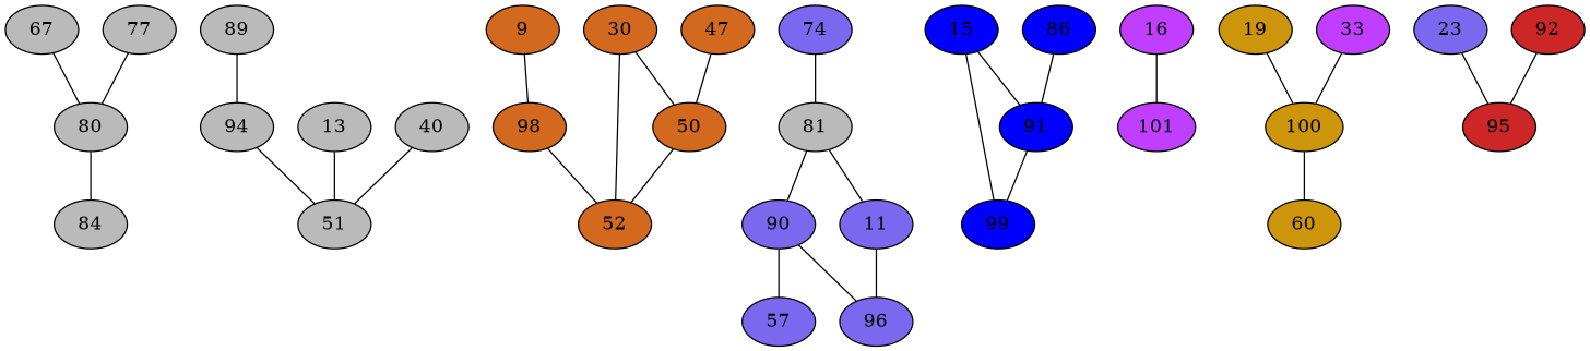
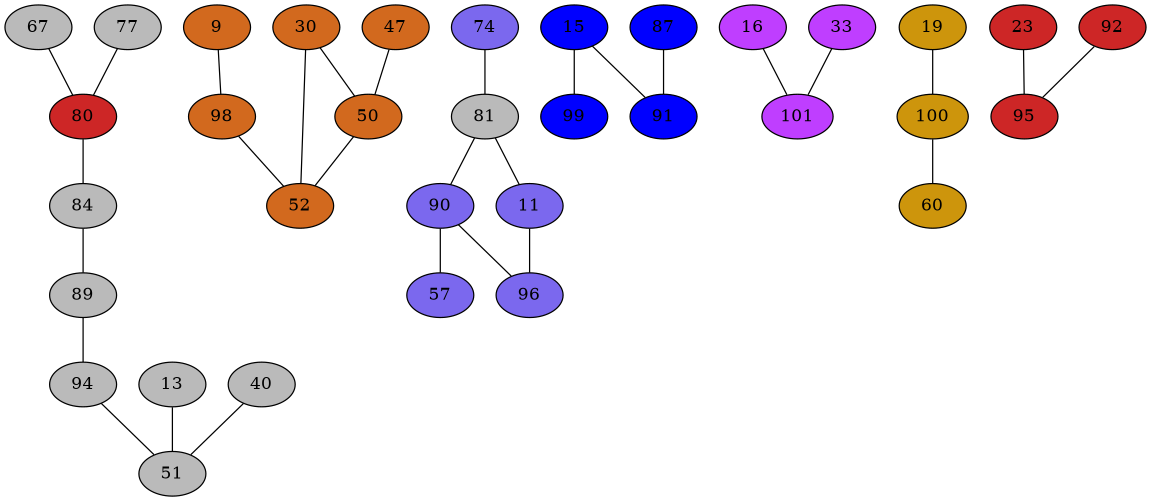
  strict graph {
    node [fillcolor=gray73 style=filled]
    n1 [label=67]
-   n2 [label=80]
+   n2 [fillcolor=firebrick3 label=80]
    n3 [label=84]
    n4 [label=89]
    n5 [label=94]
    n6 [fillcolor=chocolate label=9]
    n7 [fillcolor=chocolate label=98]
    n8 [fillcolor=chocolate label=52]
    n9 [fillcolor=mediumslateblue label=74]
    n10 [label=81]
    n11 [fillcolor=mediumslateblue label=90]
    n12 [fillcolor=mediumslateblue label=11]
    n13 [fillcolor=mediumslateblue label=57]
    n14 [fillcolor=mediumslateblue label=96]
    n15 [label=77]
    n16 [label=13]
    n17 [label=51]
    n18 [fillcolor=blue1 label=15]
    n19 [fillcolor=blue1 label=99]
    n20 [fillcolor=blue1 label=91]
    n21 [fillcolor=darkorchid1 label=16]
    n22 [fillcolor=darkorchid1 label=101]
    n23 [fillcolor=darkgoldenrod3 label=19]
    n24 [fillcolor=darkgoldenrod3 label=100]
    n25 [fillcolor=darkgoldenrod3 label=60]
-   n26 [fillcolor=mediumslateblue label=23]
+   n26 [fillcolor=firebrick3 label=23]
    n27 [fillcolor=firebrick3 label=95]
-   n28 [fillcolor=blue1 label=86]
+   n28 [fillcolor=blue1 label=87]
    n29 [fillcolor=firebrick3 label=92]
    n30 [fillcolor=chocolate label=30]
    n31 [fillcolor=chocolate label=50]
    n32 [fillcolor=darkorchid1 label=33]
    n33 [label=40]
    n34 [fillcolor=chocolate label=47]
    n1 -- n2
    n2 -- n3
+   n3 -- n4
    n4 -- n5
    n5 -- n17
    n6 -- n7
    n7 -- n8
    n9 -- n10
    n10 -- n11
    n10 -- n12
    n11 -- n13
    n11 -- n14
    n12 -- n14
    n15 -- n2
    n16 -- n17
    n18 -- n19
    n18 -- n20
-   n20 -- n19
    n21 -- n22
    n23 -- n24
    n24 -- n25
    n26 -- n27
    n28 -- n20
    n29 -- n27
    n30 -- n8
    n30 -- n31
    n31 -- n8
-   n32 -- n24
+   n32 -- n22
    n33 -- n17
    n34 -- n31
  }
